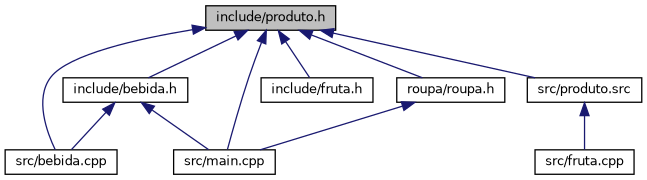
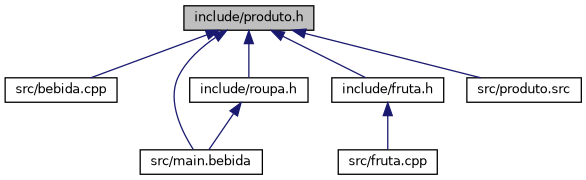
  digraph {
    node [color=black fillcolor=white fontname=Helvetica fontsize=10 shape=record style=filled]
    edge [color=midnightblue dir=back fontname=Helvetica fontsize=10 labelfontname=Helvetica labelfontsize=10 style=solid]
    n1 [fillcolor=grey75 fontcolor=black height=0.2 label="include/produto.h" width=0.4]
-   n2 [height=0.2 label="include/bebida.h" width=0.4]
    n3 [height=0.2 label="src/bebida.cpp" width=0.4]
-   n4 [height=0.2 label="src/main.cpp" width=0.4]
+   n4 [height=0.2 label="src/main.bebida" width=0.4]
    n5 [height=0.2 label="include/fruta.h" width=0.4]
-   n6 [height=0.2 label="roupa/roupa.h" width=0.4]
+   n6 [height=0.2 label="include/roupa.h" width=0.4]
    n7 [height=0.2 label="src/produto.src" width=0.4]
    n8 [height=0.2 label="src/fruta.cpp" width=0.4]
-   n1 -> n2
    n1 -> n3
    n1 -> n4
    n1 -> n5
    n1 -> n6
    n1 -> n7
-   n2 -> n3
-   n2 -> n4
-   n7 -> n8
+   n5 -> n8
    n6 -> n4
  }
